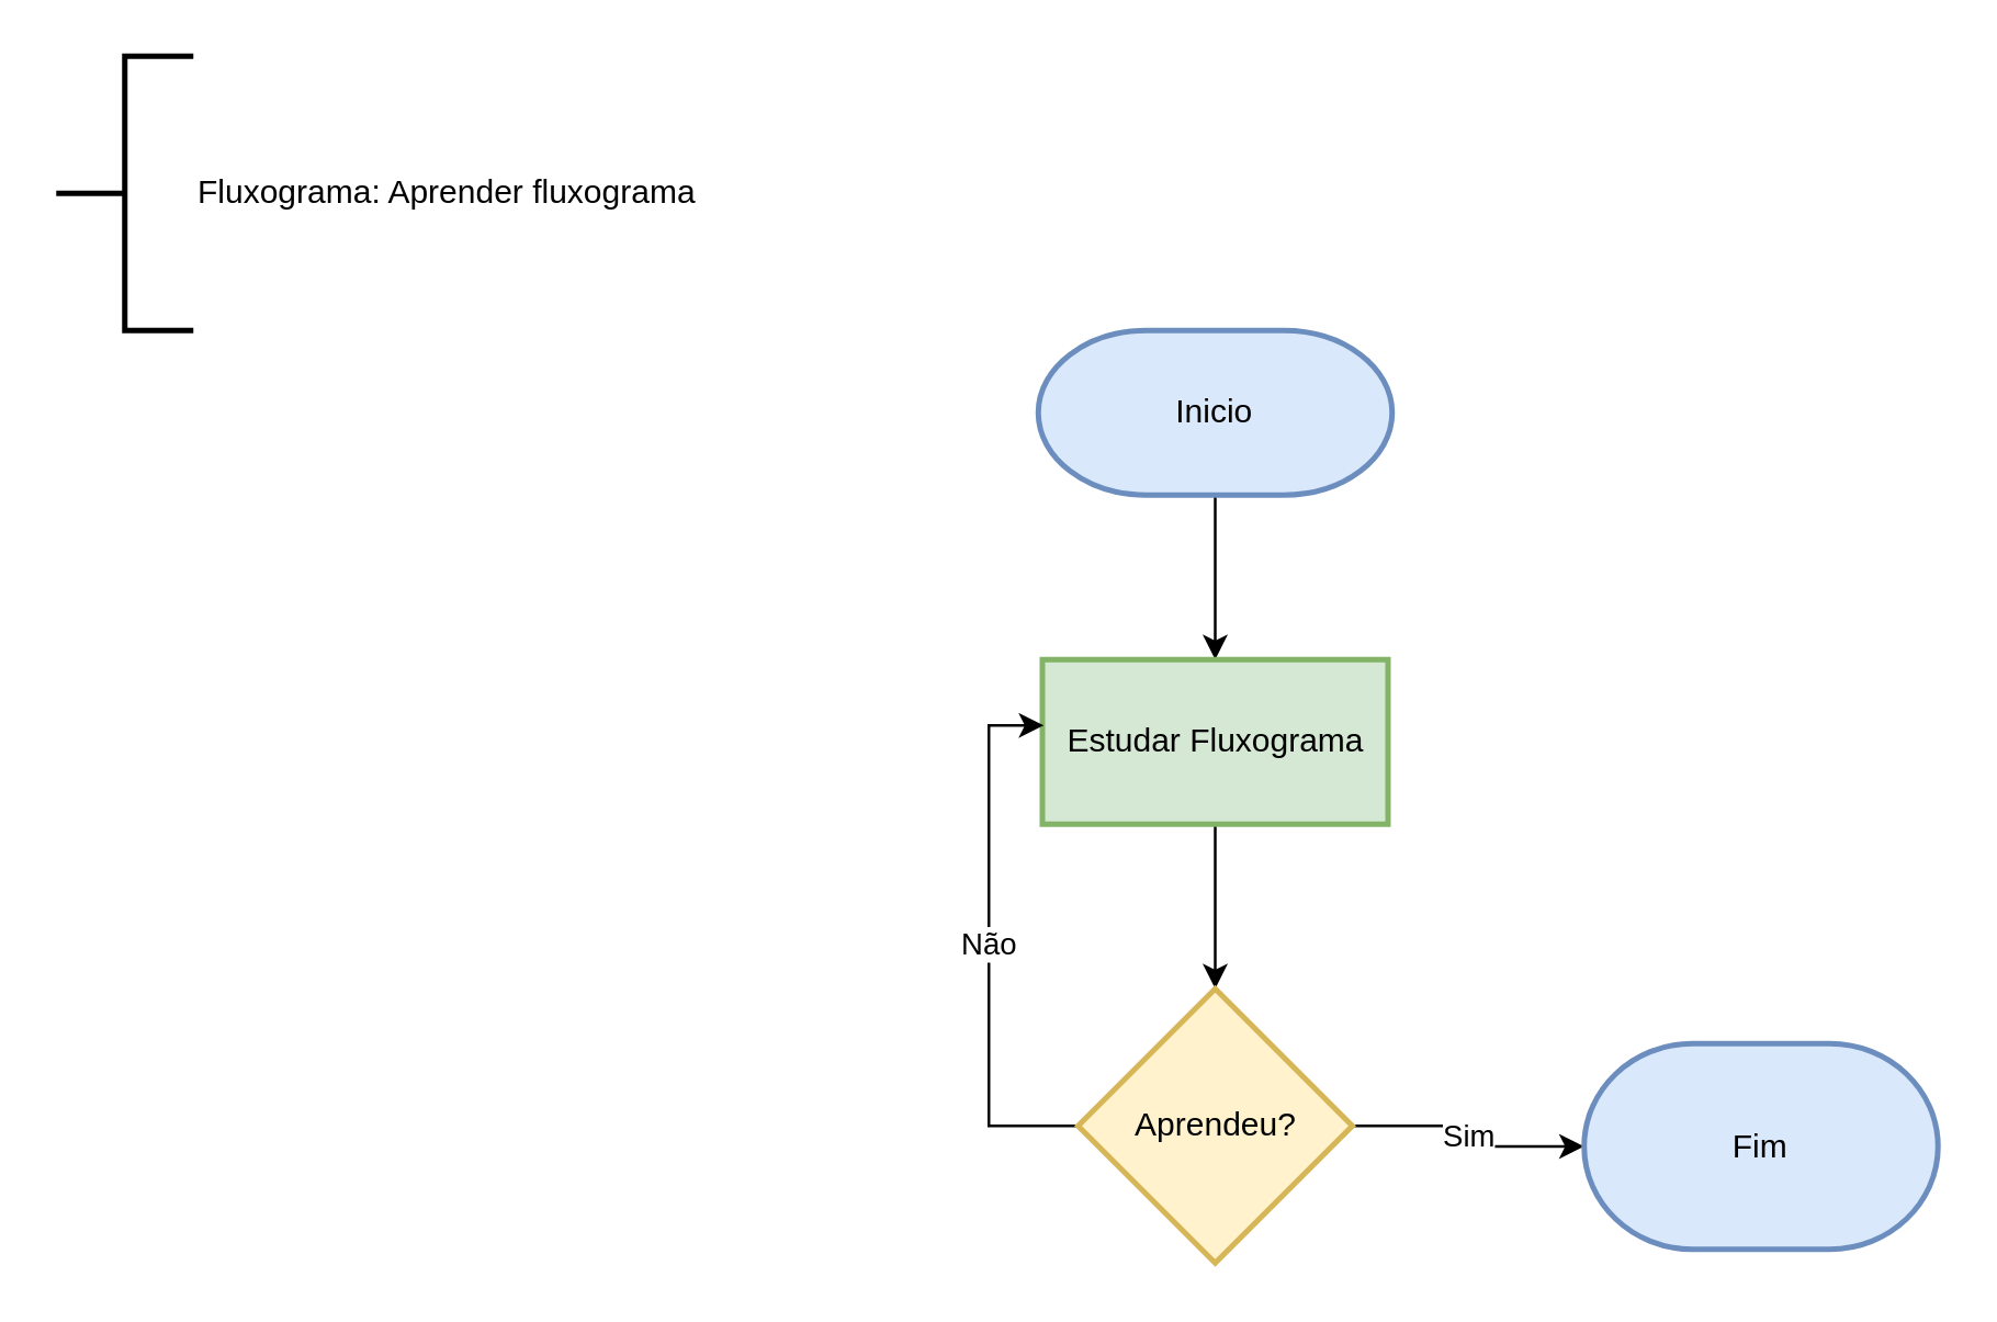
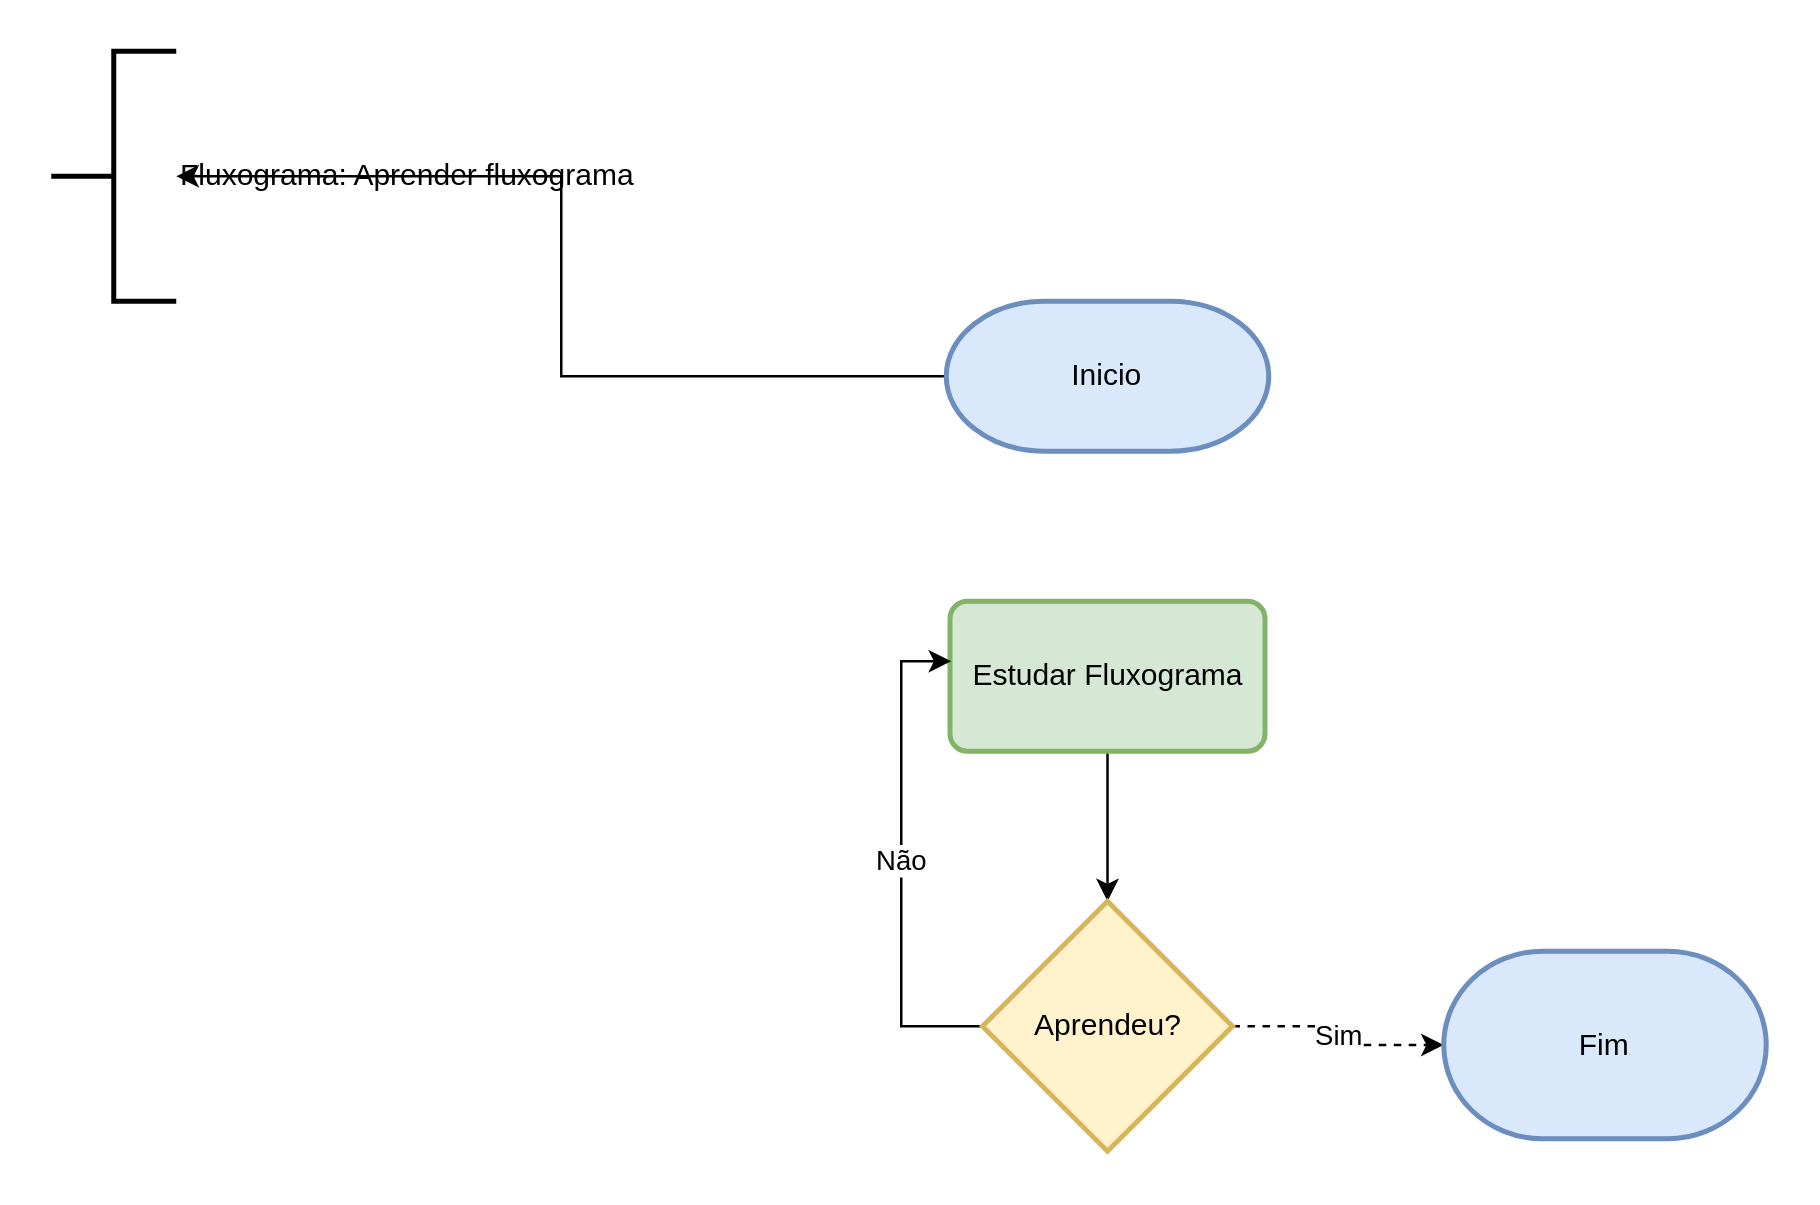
  <mxCell id="0" />
  <mxCell id="1" parent="0" />
- <mxCell id="2" value="" style="edgeStyle=orthogonalEdgeStyle;rounded=0;orthogonalLoop=1;jettySize=auto;html=1;" edge="1" parent="1" source="3" target="5"><mxGeometry relative="1" as="geometry" /></mxCell>
+ <mxCell id="2" value="" style="edgeStyle=orthogonalEdgeStyle;rounded=0;orthogonalLoop=1;jettySize=auto;html=1;" edge="1" parent="1" source="3" target="10"><mxGeometry relative="1" as="geometry" /></mxCell>
  <mxCell id="3" value="Inicio" style="strokeWidth=2;html=1;shape=mxgraph.flowchart.terminator;whiteSpace=wrap;fillColor=#dae8fc;strokeColor=#6c8ebf;" vertex="1" parent="1"><mxGeometry x="378" y="120" width="129" height="60" as="geometry" /></mxCell>
  <mxCell id="4" value="" style="edgeStyle=orthogonalEdgeStyle;rounded=0;orthogonalLoop=1;jettySize=auto;html=1;" edge="1" parent="1" source="5" target="8"><mxGeometry relative="1" as="geometry" /></mxCell>
- <mxCell id="5" value="Estudar Fluxograma" style="whiteSpace=wrap;html=1;absoluteArcSize=1;arcSize=14;strokeWidth=2;fillColor=#d5e8d4;strokeColor=#82b366;rounded=0;" vertex="1" parent="1"><mxGeometry x="379.5" y="240" width="126" height="60" as="geometry" /></mxCell>
+ <mxCell id="5" value="Estudar Fluxograma" style="rounded=1;whiteSpace=wrap;html=1;absoluteArcSize=1;arcSize=14;strokeWidth=2;fillColor=#d5e8d4;strokeColor=#82b366;" vertex="1" parent="1"><mxGeometry x="379.5" y="240" width="126" height="60" as="geometry" /></mxCell>
  <mxCell id="6" value="Não" style="edgeStyle=orthogonalEdgeStyle;rounded=0;orthogonalLoop=1;jettySize=auto;html=1;entryX=0.004;entryY=0.4;entryDx=0;entryDy=0;entryPerimeter=0;" edge="1" parent="1" source="8" target="5"><mxGeometry relative="1" as="geometry"><Array as="points"><mxPoint x="360" y="410" /><mxPoint x="360" y="264" /></Array></mxGeometry></mxCell>
- <mxCell id="7" value="Sim" style="edgeStyle=orthogonalEdgeStyle;rounded=0;orthogonalLoop=1;jettySize=auto;html=1;" edge="1" parent="1" source="8" target="9"><mxGeometry relative="1" as="geometry" /></mxCell>
+ <mxCell id="7" value="Sim" style="edgeStyle=orthogonalEdgeStyle;rounded=0;orthogonalLoop=1;jettySize=auto;html=1;dashed=1;" edge="1" parent="1" source="8" target="9"><mxGeometry relative="1" as="geometry" /></mxCell>
  <mxCell id="8" value="Aprendeu?" style="strokeWidth=2;html=1;shape=mxgraph.flowchart.decision;whiteSpace=wrap;fillColor=#fff2cc;strokeColor=#d6b656;" vertex="1" parent="1"><mxGeometry x="392.5" y="360" width="100" height="100" as="geometry" /></mxCell>
  <mxCell id="9" value="Fim" style="strokeWidth=2;html=1;shape=mxgraph.flowchart.terminator;whiteSpace=wrap;fillColor=#dae8fc;strokeColor=#6c8ebf;" vertex="1" parent="1"><mxGeometry x="577" y="380" width="129" height="75" as="geometry" /></mxCell>
  <mxCell id="10" value="Fluxograma: Aprender fluxograma" style="strokeWidth=2;html=1;shape=mxgraph.flowchart.annotation_2;align=left;labelPosition=right;pointerEvents=1;" vertex="1" parent="1"><mxGeometry x="20" y="20" width="50" height="100" as="geometry" /></mxCell>
